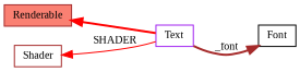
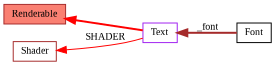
  digraph {
    fontname="Liberation Serif"
    rankdir=LR
    node [color=brown fillcolor=white fontname="Liberation Serif" fontsize=10 shape=record style=filled]
    edge [color=red dir=back fontname="Liberation Serif" fontsize=10 labelfontname=Helvetica labelfontsize=10 style=bold]
    n1 [color=purple fontcolor=black height=0.2 label=Text width=0.4]
    n2 [fillcolor=salmon height=0.2 label=Renderable width=0.4]
    n3 [height=0.2 label=Shader width=0.4]
    n4 [color=black height=0.2 label=Font width=0.4]
    n2 -> n1
    n3 -> n1 [label=" SHADER" style=solid]
-   n4 -> n1 [color=brown label=" _font"]
+   n1 -> n4 [color=brown label=" _font"]
  }
